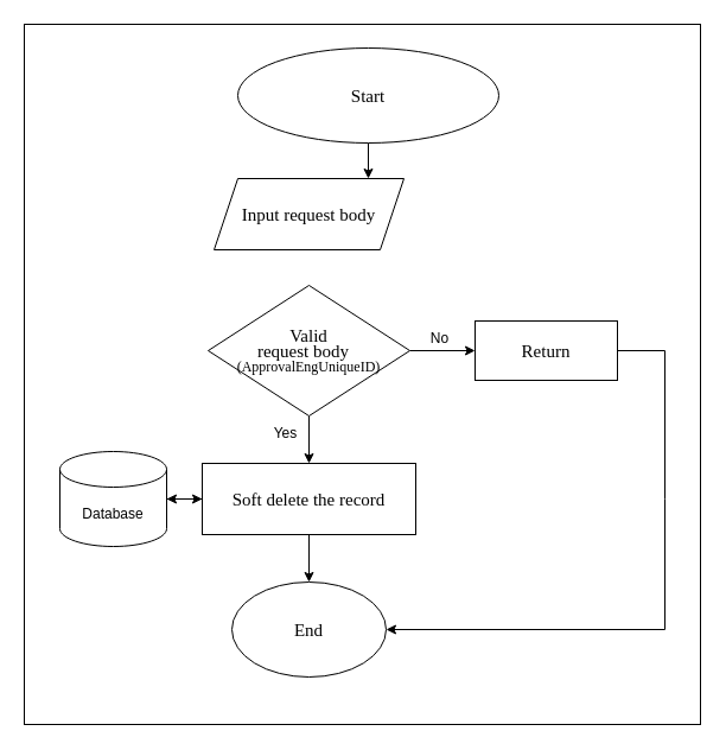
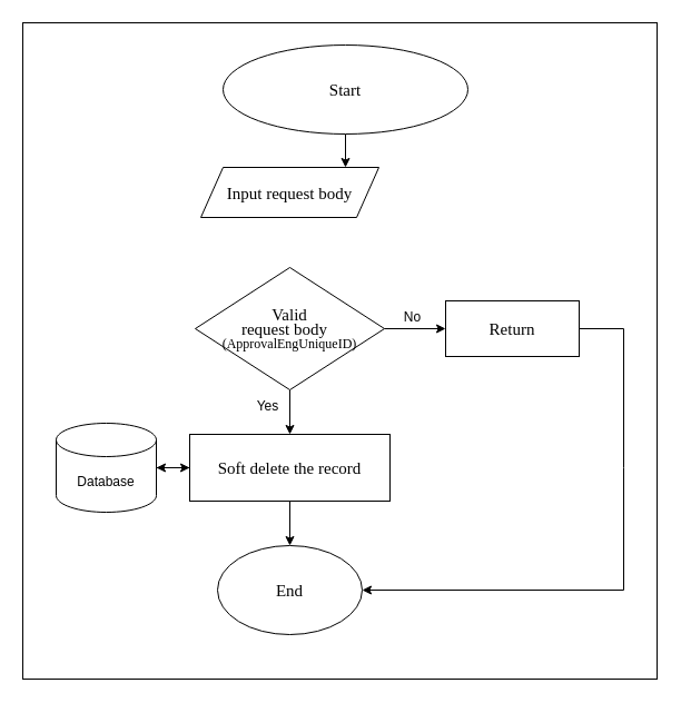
  <mxCell id="0" />
  <mxCell id="1" parent="0" />
  <mxCell id="2" value="" style="rounded=0;whiteSpace=wrap;html=1;" parent="1" vertex="1"><mxGeometry x="20" y="20" width="570" height="590" as="geometry" /></mxCell>
  <mxCell id="3" value="" style="edgeStyle=orthogonalEdgeStyle;rounded=0;orthogonalLoop=1;jettySize=auto;html=1;" parent="1" source="4" target="5" edge="1"><mxGeometry relative="1" as="geometry"><Array as="points"><mxPoint x="265" y="150" /><mxPoint x="265" y="150" /></Array></mxGeometry></mxCell>
  <mxCell id="4" value="&lt;font style=&quot;font-size: 15px;&quot; face=&quot;Times New Roman&quot;&gt;Start&lt;/font&gt;" style="ellipse;whiteSpace=wrap;html=1;align=center;" parent="1" vertex="1"><mxGeometry x="200" y="40" width="220" height="80" as="geometry" /></mxCell>
- <mxCell id="5" value="&lt;font face=&quot;Times New Roman&quot; style=&quot;font-size: 15px;&quot;&gt;Input request body&lt;/font&gt;" style="shape=parallelogram;perimeter=parallelogramPerimeter;whiteSpace=wrap;html=1;fixedSize=1;" parent="1" vertex="1"><mxGeometry x="180" y="150" width="160" height="60" as="geometry" /></mxCell>
+ <mxCell id="5" value="&lt;font face=&quot;Times New Roman&quot; style=&quot;font-size: 15px;&quot;&gt;Input request body&lt;/font&gt;" style="shape=parallelogram;perimeter=parallelogramPerimeter;whiteSpace=wrap;html=1;fixedSize=1;" parent="1" vertex="1"><mxGeometry x="180" y="150" width="160" height="45" as="geometry" /></mxCell>
  <mxCell id="6" style="edgeStyle=orthogonalEdgeStyle;rounded=0;orthogonalLoop=1;jettySize=auto;html=1;entryX=0;entryY=0.5;entryDx=0;entryDy=0;" parent="1" source="8" target="13" edge="1"><mxGeometry relative="1" as="geometry"><mxPoint x="450" y="285" as="targetPoint" /></mxGeometry></mxCell>
  <mxCell id="7" style="edgeStyle=orthogonalEdgeStyle;rounded=0;orthogonalLoop=1;jettySize=auto;html=1;entryX=0.5;entryY=0;entryDx=0;entryDy=0;" parent="1" source="8" target="16" edge="1"><mxGeometry relative="1" as="geometry" /></mxCell>
  <mxCell id="8" value="&lt;p style=&quot;line-height: 100%;&quot;&gt;&lt;font face=&quot;Times New Roman&quot;&gt;&lt;font style=&quot;font-size: 15px;&quot;&gt;Valid&lt;br&gt;request body&lt;/font&gt;&amp;nbsp; &amp;nbsp; (ApprovalEngUniqueID)&lt;/font&gt;&lt;/p&gt;" style="rhombus;whiteSpace=wrap;html=1;direction=west;" parent="1" vertex="1"><mxGeometry x="175" y="240" width="170" height="110" as="geometry" /></mxCell>
  <mxCell id="9" value="No" style="text;html=1;align=center;verticalAlign=middle;resizable=0;points=[];autosize=1;strokeColor=none;fillColor=none;" parent="1" vertex="1"><mxGeometry x="350" y="270" width="40" height="30" as="geometry" /></mxCell>
  <mxCell id="10" value="Yes" style="text;html=1;align=center;verticalAlign=middle;resizable=0;points=[];autosize=1;strokeColor=none;fillColor=none;rotation=0;" parent="1" vertex="1"><mxGeometry x="220" y="350" width="40" height="30" as="geometry" /></mxCell>
  <mxCell id="11" value="&lt;font face=&quot;Times New Roman&quot;&gt;&lt;span style=&quot;font-size: 15px;&quot;&gt;End&lt;/span&gt;&lt;/font&gt;" style="ellipse;whiteSpace=wrap;html=1;align=center;" parent="1" vertex="1"><mxGeometry x="195" y="490" width="130" height="80" as="geometry" /></mxCell>
  <mxCell id="12" value="" style="endArrow=classic;html=1;rounded=0;entryX=1;entryY=0.5;entryDx=0;entryDy=0;exitX=1;exitY=0.5;exitDx=0;exitDy=0;" parent="1" source="13" target="11" edge="1"><mxGeometry width="50" height="50" relative="1" as="geometry"><mxPoint x="570" y="285" as="sourcePoint" /><mxPoint x="380" y="970" as="targetPoint" /><Array as="points"><mxPoint x="560" y="295" /><mxPoint x="560" y="420" /><mxPoint x="560" y="530" /></Array></mxGeometry></mxCell>
  <mxCell id="13" value="&lt;font face=&quot;Times New Roman&quot; style=&quot;font-size: 15px;&quot;&gt;Return&lt;/font&gt;" style="rounded=0;whiteSpace=wrap;html=1;" parent="1" vertex="1"><mxGeometry x="400" y="270" width="120" height="50" as="geometry" /></mxCell>
  <mxCell id="14" value="" style="edgeStyle=orthogonalEdgeStyle;rounded=0;orthogonalLoop=1;jettySize=auto;html=1;" parent="1" source="16" target="11" edge="1"><mxGeometry relative="1" as="geometry" /></mxCell>
  <mxCell id="15" style="edgeStyle=orthogonalEdgeStyle;rounded=0;orthogonalLoop=1;jettySize=auto;html=1;" parent="1" source="16" target="18" edge="1"><mxGeometry relative="1" as="geometry" /></mxCell>
  <mxCell id="16" value="&lt;font style=&quot;font-size: 15px;&quot; face=&quot;Times New Roman&quot;&gt;Soft delete the record&lt;/font&gt;" style="rounded=0;whiteSpace=wrap;html=1;" parent="1" vertex="1"><mxGeometry x="170" y="390" width="180" height="60" as="geometry" /></mxCell>
  <mxCell id="17" value="" style="edgeStyle=orthogonalEdgeStyle;rounded=0;orthogonalLoop=1;jettySize=auto;html=1;" parent="1" source="18" target="16" edge="1"><mxGeometry relative="1" as="geometry" /></mxCell>
  <mxCell id="18" value="Database" style="shape=cylinder3;whiteSpace=wrap;html=1;boundedLbl=1;backgroundOutline=1;size=15;" parent="1" vertex="1"><mxGeometry x="50" y="380" width="90" height="80" as="geometry" /></mxCell>
